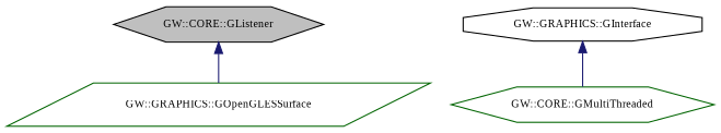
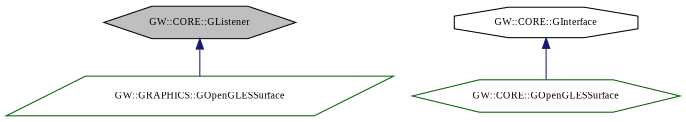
  digraph {
    fontname="Liberation Serif"
    node [color=black fillcolor=white fontname="Liberation Serif" fontsize=10 shape=hexagon style=filled]
    edge [color=midnightblue dir=back fontname="Liberation Serif" fontsize=10 labelfontname=Helvetica labelfontsize=10 style=solid]
    n1 [fillcolor=grey75 fontcolor=black height=0.2 label="GW::CORE::GListener" width=0.4]
    n2 [color=darkgreen height=0.2 label="GW::GRAPHICS::GOpenGLESSurface" shape=parallelogram width=0.4]
-   n3 [color=darkgreen height=0.2 label="GW::CORE::GMultiThreaded" width=0.4]
-   n4 [height=0.2 label="GW::GRAPHICS::GInterface" shape=octagon width=0.4]
+   n3 [color=darkgreen height=0.2 label="GW::CORE::GOpenGLESSurface" width=0.4]
+   n4 [height=0.2 label="GW::CORE::GInterface" shape=octagon width=0.4]
    n1 -> n2
    n4 -> n3
  }
